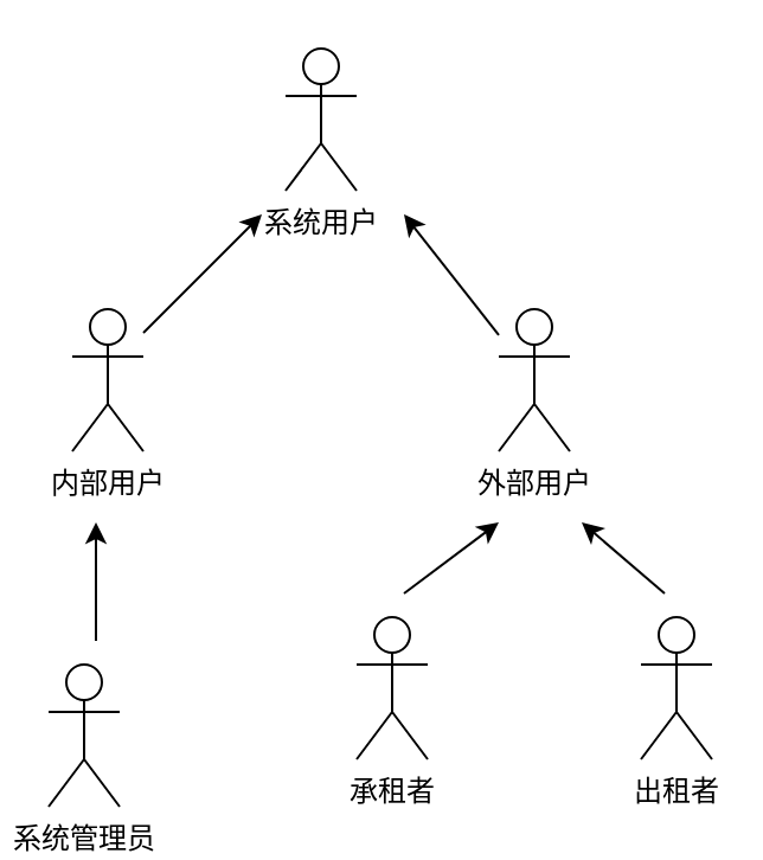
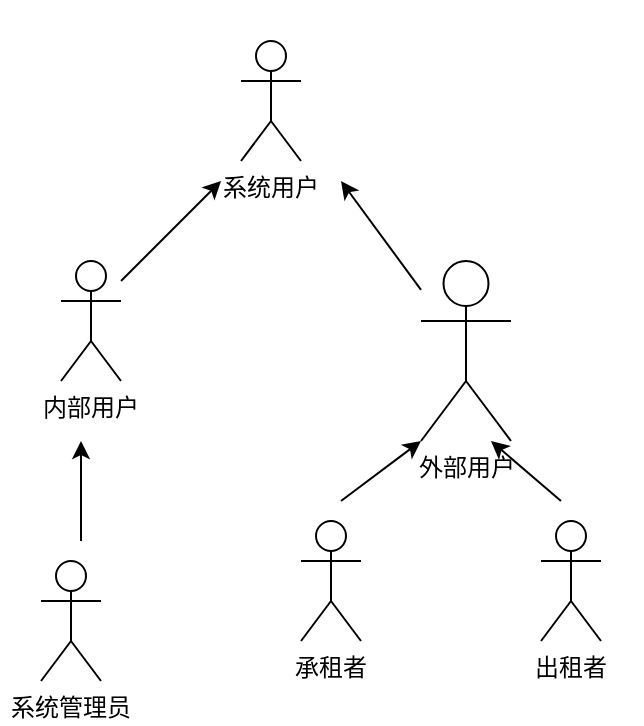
  <mxCell id="0" />
  <mxCell id="1" parent="0" />
  <mxCell id="2" value="系统用户" style="shape=umlActor;verticalLabelPosition=bottom;verticalAlign=top;html=1;outlineConnect=0;" vertex="1" parent="1"><mxGeometry x="120" y="20" width="30" height="60" as="geometry" /></mxCell>
  <mxCell id="3" value="内部用户" style="shape=umlActor;verticalLabelPosition=bottom;verticalAlign=top;html=1;outlineConnect=0;" vertex="1" parent="1"><mxGeometry x="30" y="130" width="30" height="60" as="geometry" /></mxCell>
  <mxCell id="4" value="承租者" style="shape=umlActor;verticalLabelPosition=bottom;verticalAlign=top;html=1;outlineConnect=0;" vertex="1" parent="1"><mxGeometry x="150" y="260" width="30" height="60" as="geometry" /></mxCell>
  <mxCell id="5" value="系统管理员" style="shape=umlActor;verticalLabelPosition=bottom;verticalAlign=top;html=1;outlineConnect=0;" vertex="1" parent="1"><mxGeometry x="20" y="280" width="30" height="60" as="geometry" /></mxCell>
- <mxCell id="6" value="外部用户" style="shape=umlActor;verticalLabelPosition=bottom;verticalAlign=top;html=1;outlineConnect=0;" vertex="1" parent="1"><mxGeometry x="210" y="130" width="30" height="60" as="geometry" /></mxCell>
+ <mxCell id="6" value="外部用户" style="shape=umlActor;verticalLabelPosition=bottom;verticalAlign=top;html=1;outlineConnect=0;" vertex="1" parent="1"><mxGeometry x="210" y="130" width="45" height="90" as="geometry" /></mxCell>
  <mxCell id="7" value="出租者" style="shape=umlActor;verticalLabelPosition=bottom;verticalAlign=top;html=1;outlineConnect=0;" vertex="1" parent="1"><mxGeometry x="270" y="260" width="30" height="60" as="geometry" /></mxCell>
  <mxCell id="8" value="" style="endArrow=classic;html=1;rounded=0;" edge="1" parent="1"><mxGeometry width="50" height="50" relative="1" as="geometry"><mxPoint x="60" y="140" as="sourcePoint" /><mxPoint x="110" y="90" as="targetPoint" /></mxGeometry></mxCell>
  <mxCell id="9" value="" style="endArrow=classic;html=1;rounded=0;" edge="1" parent="1" source="6"><mxGeometry width="50" height="50" relative="1" as="geometry"><mxPoint x="200" y="150" as="sourcePoint" /><mxPoint x="170" y="90" as="targetPoint" /></mxGeometry></mxCell>
  <mxCell id="10" value="" style="endArrow=classic;html=1;rounded=0;" edge="1" parent="1"><mxGeometry width="50" height="50" relative="1" as="geometry"><mxPoint x="170" y="250" as="sourcePoint" /><mxPoint x="210" y="220" as="targetPoint" /></mxGeometry></mxCell>
  <mxCell id="11" value="" style="endArrow=classic;html=1;rounded=0;" edge="1" parent="1"><mxGeometry width="50" height="50" relative="1" as="geometry"><mxPoint x="40" y="270" as="sourcePoint" /><mxPoint x="40" y="220" as="targetPoint" /></mxGeometry></mxCell>
  <mxCell id="12" value="" style="endArrow=classic;html=1;rounded=0;" edge="1" parent="1"><mxGeometry width="50" height="50" relative="1" as="geometry"><mxPoint x="280" y="250" as="sourcePoint" /><mxPoint x="245" y="220" as="targetPoint" /></mxGeometry></mxCell>
